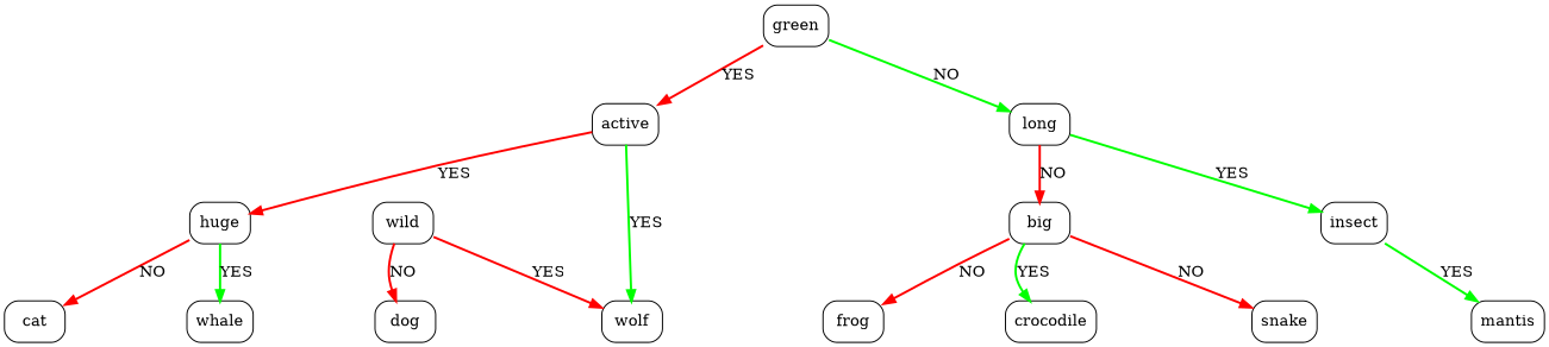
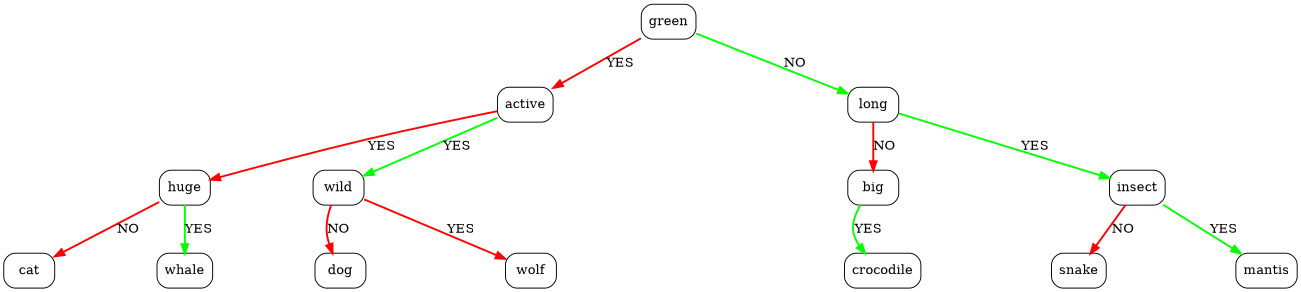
  digraph {
    nodesep=1.5
    rankdir=TB
    node [shape=Mrecord]
    edge [color=red penwidth=2.0]
    green
    active
    long
    huge
    wild
    big
    insect
    cat
    whale
    dog
    wolf
-   frog
    crocodile
    snake
    mantis
    green -> active [label=YES]
    green -> long [color=green label=NO]
    active -> huge [label=YES]
-   active -> wolf [color=green label=YES]
+   active -> wild [color=green label=YES]
    long -> big [label=NO]
    long -> insect [color=green label=YES]
    huge -> cat [label=NO]
    huge -> whale [color=green label=YES]
    wild -> dog [label=NO]
    wild -> wolf [label=YES]
-   big -> frog [label=NO]
    big -> crocodile [color=green label=YES]
-   big -> snake [label=NO]
+   insect -> snake [label=NO]
    insect -> mantis [color=green label=YES]
  }
